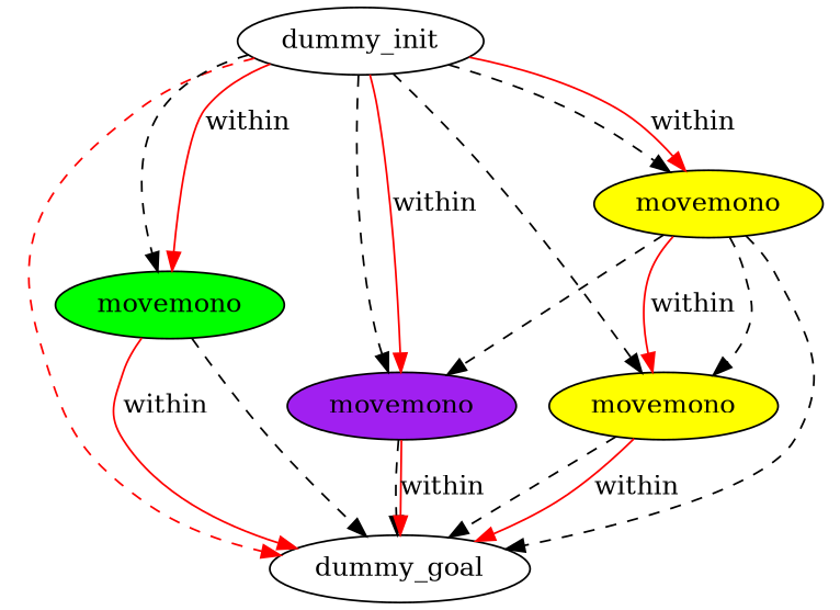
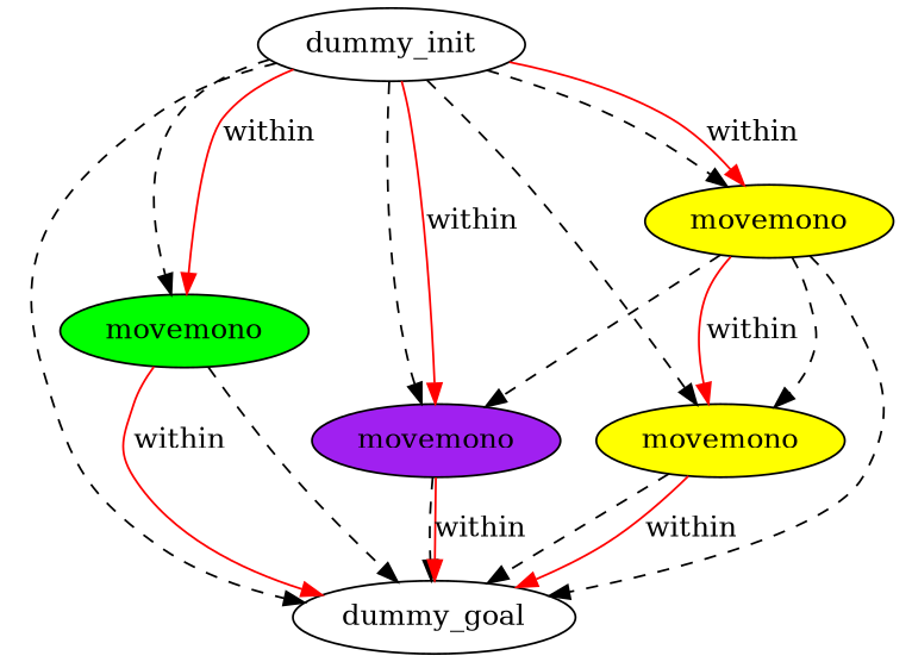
  digraph {
    fontname="DejaVu Serif"
    node [fillcolor=white style=filled fontname="DejaVu Serif"]
    edge [color=black style=dashed fontname="DejaVu Serif"]
    n1 [label=dummy_init]
    n2 [label=dummy_goal]
    n3 [fillcolor=yellow label=movemono]
    n4 [fillcolor=green label=movemono]
    n5 [fillcolor=purple label=movemono]
    n6 [fillcolor=yellow label=movemono]
-   n1 -> n2 [color=red]
+   n1 -> n2
    n1 -> n3
    n1 -> n4
    n1 -> n4 [color=red label=within style=""]
    n1 -> n5
    n1 -> n5 [color=red label=within style=""]
    n1 -> n6
    n1 -> n6 [color=red label=within style=""]
    n3 -> n2
    n3 -> n2 [color=red label=within style=""]
    n4 -> n2
    n4 -> n2 [color=red label=within style=""]
    n5 -> n2
    n5 -> n2 [color=red label=within style=""]
    n6 -> n2
    n6 -> n3
    n6 -> n3 [color=red label=within style=""]
    n6 -> n5
  }
